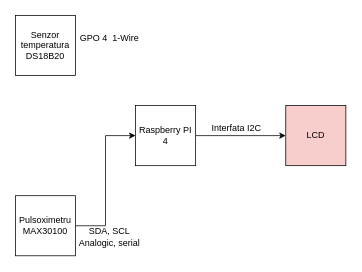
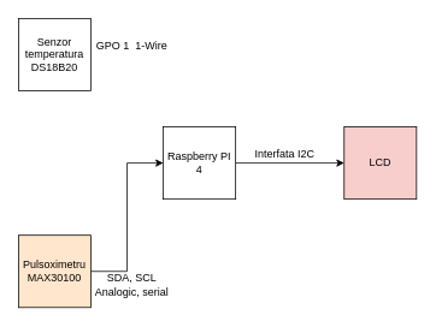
  <mxCell id="0" />
  <mxCell id="1" parent="0" />
  <mxCell id="2" value="LCD" style="whiteSpace=wrap;html=1;aspect=fixed;fillColor=#f8cecc;" vertex="1" parent="1"><mxGeometry x="380" y="140" width="80" height="80" as="geometry" /></mxCell>
  <mxCell id="3" style="edgeStyle=orthogonalEdgeStyle;rounded=0;orthogonalLoop=1;jettySize=auto;html=1;exitX=1;exitY=0.5;exitDx=0;exitDy=0;entryX=0;entryY=0.5;entryDx=0;entryDy=0;" edge="1" parent="1" source="4" target="2"><mxGeometry relative="1" as="geometry" /></mxCell>
  <mxCell id="4" value="Raspberry PI 4" style="whiteSpace=wrap;html=1;aspect=fixed;" vertex="1" parent="1"><mxGeometry x="180" y="140" width="80" height="80" as="geometry" /></mxCell>
  <mxCell id="5" value="Senzor temperatura DS18B20" style="whiteSpace=wrap;html=1;aspect=fixed;" vertex="1" parent="1"><mxGeometry x="20" y="20" width="80" height="80" as="geometry" /></mxCell>
  <mxCell id="6" style="edgeStyle=orthogonalEdgeStyle;rounded=0;orthogonalLoop=1;jettySize=auto;html=1;exitX=1;exitY=0.5;exitDx=0;exitDy=0;entryX=0;entryY=0.5;entryDx=0;entryDy=0;" edge="1" parent="1" source="7" target="4"><mxGeometry relative="1" as="geometry" /></mxCell>
- <mxCell id="7" value="Pulsoximetru&lt;br&gt;MAX30100" style="whiteSpace=wrap;html=1;aspect=fixed;" vertex="1" parent="1"><mxGeometry x="20" y="260" width="80" height="80" as="geometry" /></mxCell>
- <mxCell id="8" value="GPO 4&amp;nbsp; 1-Wire" style="text;html=1;align=center;verticalAlign=middle;resizable=0;points=[];autosize=1;" vertex="1" parent="1"><mxGeometry x="100" y="40" width="90" height="20" as="geometry" /></mxCell>
+ <mxCell id="7" value="Pulsoximetru&lt;br&gt;MAX30100" style="whiteSpace=wrap;html=1;aspect=fixed;fillColor=#ffe6cc;" vertex="1" parent="1"><mxGeometry x="20" y="260" width="80" height="80" as="geometry" /></mxCell>
+ <mxCell id="8" value="GPO 1&amp;nbsp; 1-Wire" style="text;html=1;align=center;verticalAlign=middle;resizable=0;points=[];autosize=1;" vertex="1" parent="1"><mxGeometry x="100" y="40" width="90" height="20" as="geometry" /></mxCell>
  <mxCell id="9" value="SDA, SCL&lt;br&gt;Analogic, serial" style="text;html=1;align=center;verticalAlign=middle;resizable=0;points=[];autosize=1;" vertex="1" parent="1"><mxGeometry x="95" y="300" width="100" height="30" as="geometry" /></mxCell>
  <mxCell id="10" value="Interfata I2C" style="text;html=1;align=center;verticalAlign=middle;resizable=0;points=[];autosize=1;" vertex="1" parent="1"><mxGeometry x="274" y="160" width="80" height="20" as="geometry" /></mxCell>
